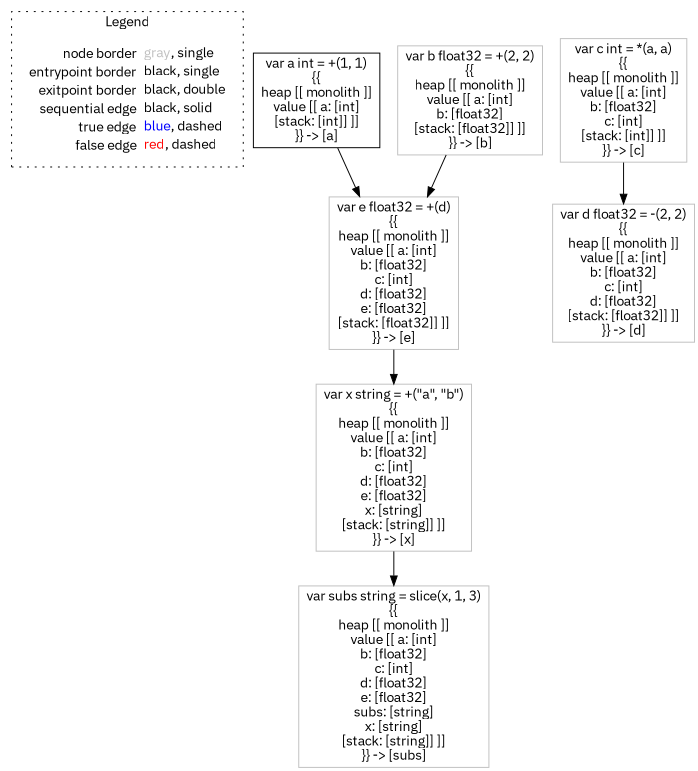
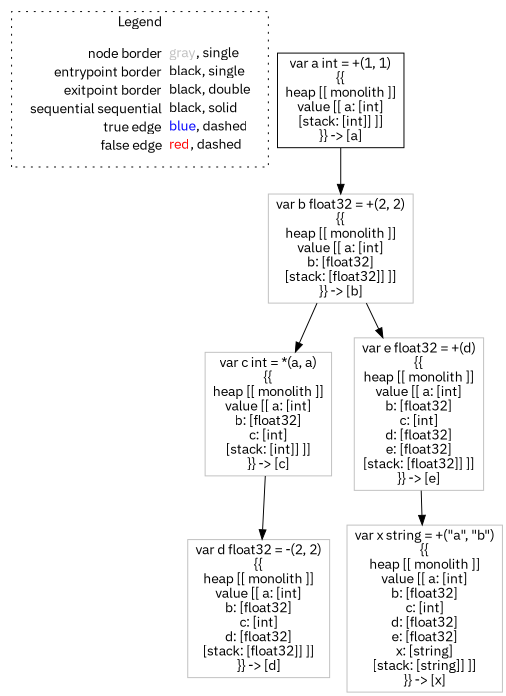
  digraph {
    fontname="IBM Plex Sans"
    node [fontname="IBM Plex Sans" shape=rect color=gray]
    edge [color=black fontname="IBM Plex Sans"]
-   n1 [label=<<table border="0" cellpadding="2" cellspacing="0" cellborder="0"><tr><td align="right">node border&nbsp;</td><td align="left"><font color="gray">gray</font>, single</td></tr><tr><td align="right">entrypoint border&nbsp;</td><td align="left"><font color="black">black</font>, single</td></tr><tr><td align="right">exitpoint border&nbsp;</td><td align="left"><font color="black">black</font>, double</td></tr><tr><td align="right">sequential edge&nbsp;</td><td align="left"><font color="black">black</font>, solid</td></tr><tr><td align="right">true edge&nbsp;</td><td align="left"><font color="blue">blue</font>, dashed</td></tr><tr><td align="right">false edge&nbsp;</td><td align="left"><font color="red">red</font>, dashed</td></tr></table>> shape=plaintext color=""]
+   n1 [label=<<table border="0" cellpadding="2" cellspacing="0" cellborder="0"><tr><td align="right">node border&nbsp;</td><td align="left"><font color="gray">gray</font>, single</td></tr><tr><td align="right">entrypoint border&nbsp;</td><td align="left"><font color="black">black</font>, single</td></tr><tr><td align="right">exitpoint border&nbsp;</td><td align="left"><font color="black">black</font>, double</td></tr><tr><td align="right">sequential sequential&nbsp;</td><td align="left"><font color="black">black</font>, solid</td></tr><tr><td align="right">true edge&nbsp;</td><td align="left"><font color="blue">blue</font>, dashed</td></tr><tr><td align="right">false edge&nbsp;</td><td align="left"><font color="red">red</font>, dashed</td></tr></table>> shape=plaintext color=""]
    n2 [color=black label=<var a int = +(1, 1)<BR/>{{<BR/>heap [[ monolith ]]<BR/>value [[ a: [int]<BR/>[stack: [int]] ]]<BR/>}} -&gt; [a]>]
    n3 [label=<var b float32 = +(2, 2)<BR/>{{<BR/>heap [[ monolith ]]<BR/>value [[ a: [int]<BR/>b: [float32]<BR/>[stack: [float32]] ]]<BR/>}} -&gt; [b]>]
    n4 [label=<var c int = *(a, a)<BR/>{{<BR/>heap [[ monolith ]]<BR/>value [[ a: [int]<BR/>b: [float32]<BR/>c: [int]<BR/>[stack: [int]] ]]<BR/>}} -&gt; [c]>]
    n5 [label=<var e float32 = +(d)<BR/>{{<BR/>heap [[ monolith ]]<BR/>value [[ a: [int]<BR/>b: [float32]<BR/>c: [int]<BR/>d: [float32]<BR/>e: [float32]<BR/>[stack: [float32]] ]]<BR/>}} -&gt; [e]>]
-   n6 [label=<var subs string = slice(x, 1, 3)<BR/>{{<BR/>heap [[ monolith ]]<BR/>value [[ a: [int]<BR/>b: [float32]<BR/>c: [int]<BR/>d: [float32]<BR/>e: [float32]<BR/>subs: [string]<BR/>x: [string]<BR/>[stack: [string]] ]]<BR/>}} -&gt; [subs]>]
    n7 [label=<var d float32 = -(2, 2)<BR/>{{<BR/>heap [[ monolith ]]<BR/>value [[ a: [int]<BR/>b: [float32]<BR/>c: [int]<BR/>d: [float32]<BR/>[stack: [float32]] ]]<BR/>}} -&gt; [d]>]
    n8 [label=<var x string = +(&quot;a&quot;, &quot;b&quot;)<BR/>{{<BR/>heap [[ monolith ]]<BR/>value [[ a: [int]<BR/>b: [float32]<BR/>c: [int]<BR/>d: [float32]<BR/>e: [float32]<BR/>x: [string]<BR/>[stack: [string]] ]]<BR/>}} -&gt; [x]>]
    subgraph cluster_1 {
      label=Legend
      style=dotted
      n1
    }
-   n2 -> n5
+   n2 -> n3
+   n3 -> n4
    n3 -> n5
    n4 -> n7
    n5 -> n8
-   n8 -> n6
  }
